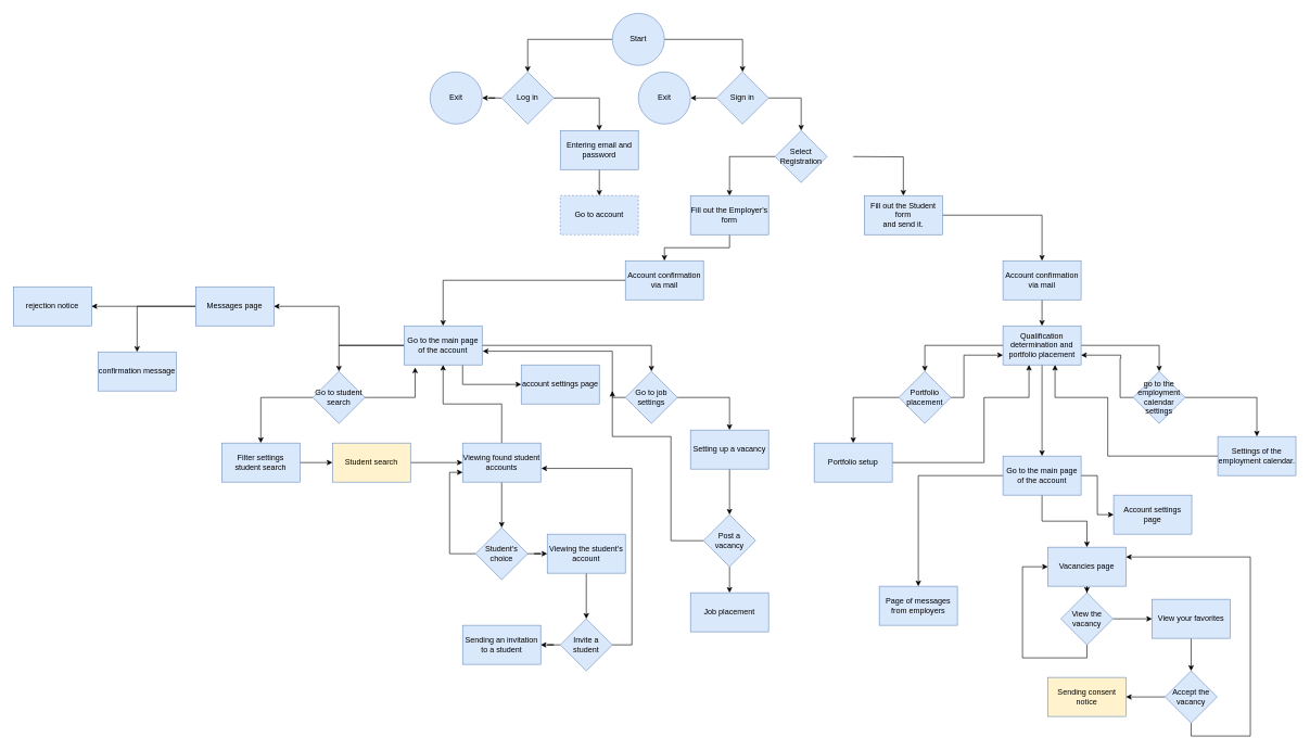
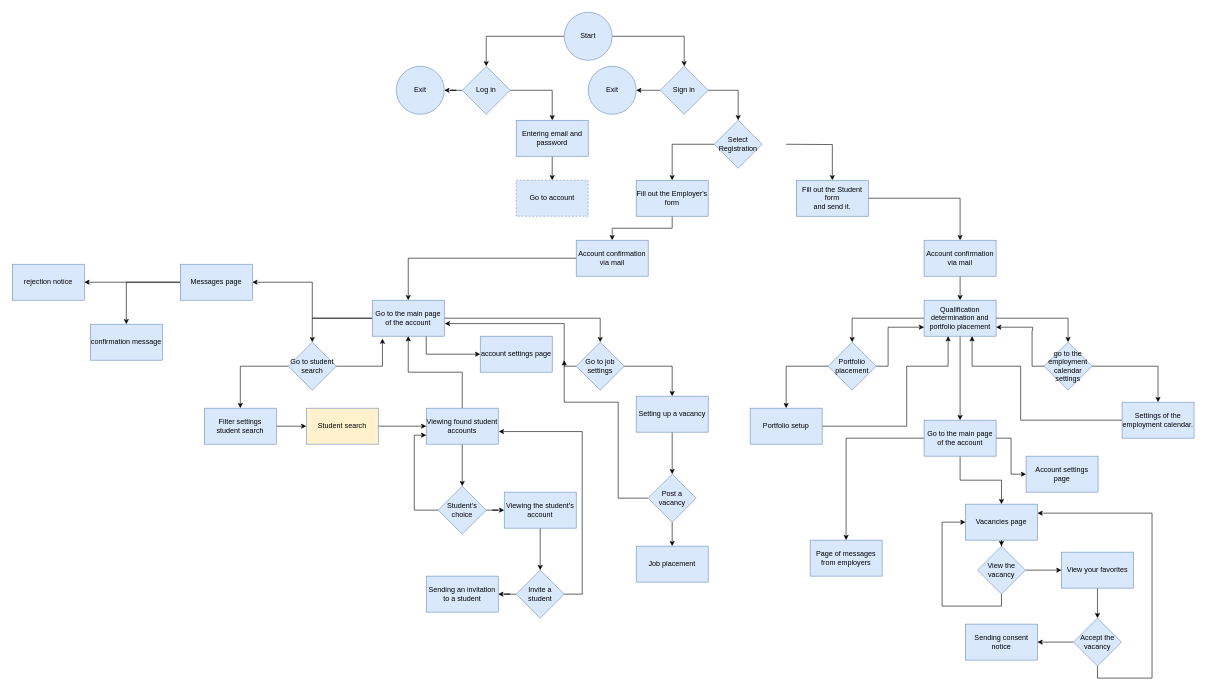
  <mxCell id="0" />
  <mxCell id="1" parent="0" />
  <mxCell id="2" value="" style="edgeStyle=orthogonalEdgeStyle;rounded=0;orthogonalLoop=1;jettySize=auto;html=1;" parent="1" source="4" target="7" edge="1"><mxGeometry relative="1" as="geometry" /></mxCell>
  <mxCell id="3" value="" style="edgeStyle=orthogonalEdgeStyle;rounded=0;orthogonalLoop=1;jettySize=auto;html=1;" parent="1" source="4" target="10" edge="1"><mxGeometry relative="1" as="geometry" /></mxCell>
  <mxCell id="4" value="Start" style="ellipse;whiteSpace=wrap;html=1;aspect=fixed;fillColor=#dae8fc;strokeColor=#6c8ebf;" parent="1" vertex="1"><mxGeometry x="940" width="80" height="80" as="geometry" y="20" /></mxCell>
  <mxCell id="5" value="" style="edgeStyle=orthogonalEdgeStyle;rounded=0;orthogonalLoop=1;jettySize=auto;html=1;" parent="1" source="7" target="11" edge="1"><mxGeometry relative="1" as="geometry" /></mxCell>
  <mxCell id="6" value="" style="edgeStyle=orthogonalEdgeStyle;rounded=0;orthogonalLoop=1;jettySize=auto;html=1;" parent="1" source="7" target="14" edge="1"><mxGeometry relative="1" as="geometry" /></mxCell>
  <mxCell id="7" value="Sign in" style="rhombus;whiteSpace=wrap;html=1;fillColor=#dae8fc;strokeColor=#6c8ebf;" parent="1" vertex="1"><mxGeometry x="1100" y="110" width="80" height="80" as="geometry" /></mxCell>
  <mxCell id="8" value="" style="edgeStyle=orthogonalEdgeStyle;rounded=0;orthogonalLoop=1;jettySize=auto;html=1;" parent="1" source="10" target="52" edge="1"><mxGeometry relative="1" as="geometry" /></mxCell>
  <mxCell id="9" value="" style="edgeStyle=orthogonalEdgeStyle;rounded=0;orthogonalLoop=1;jettySize=auto;html=1;" parent="1" source="10" target="54" edge="1"><mxGeometry relative="1" as="geometry" /></mxCell>
  <mxCell id="10" value="Log in" style="rhombus;whiteSpace=wrap;html=1;fillColor=#dae8fc;strokeColor=#6c8ebf;" parent="1" vertex="1"><mxGeometry x="770" y="110" width="80" height="80" as="geometry" /></mxCell>
  <mxCell id="11" value="Exit" style="ellipse;whiteSpace=wrap;html=1;fillColor=#dae8fc;strokeColor=#6c8ebf;" parent="1" vertex="1"><mxGeometry x="980" y="110" width="80" height="80" as="geometry" /></mxCell>
  <mxCell id="12" value="" style="edgeStyle=orthogonalEdgeStyle;rounded=0;orthogonalLoop=1;jettySize=auto;html=1;" parent="1" source="14" target="16" edge="1"><mxGeometry relative="1" as="geometry" /></mxCell>
  <mxCell id="13" value="" style="edgeStyle=orthogonalEdgeStyle;rounded=0;orthogonalLoop=1;jettySize=auto;html=1;" parent="1" target="18" edge="1"><mxGeometry relative="1" as="geometry"><mxPoint x="1310" y="240" as="sourcePoint" /></mxGeometry></mxCell>
  <mxCell id="14" value="Select Registration" style="rhombus;whiteSpace=wrap;html=1;fillColor=#dae8fc;strokeColor=#6c8ebf;" parent="1" vertex="1"><mxGeometry x="1190" y="200" width="80" height="80" as="geometry" /></mxCell>
  <mxCell id="15" value="" style="edgeStyle=orthogonalEdgeStyle;rounded=0;orthogonalLoop=1;jettySize=auto;html=1;" parent="1" source="16" target="57" edge="1"><mxGeometry relative="1" as="geometry" /></mxCell>
  <mxCell id="16" value="Fill out the Employer's form" style="whiteSpace=wrap;html=1;fillColor=#dae8fc;strokeColor=#6c8ebf;" parent="1" vertex="1"><mxGeometry x="1060" y="300" width="120" height="60" as="geometry" /></mxCell>
  <mxCell id="17" value="" style="edgeStyle=orthogonalEdgeStyle;rounded=0;orthogonalLoop=1;jettySize=auto;html=1;" parent="1" source="18" target="20" edge="1"><mxGeometry relative="1" as="geometry" /></mxCell>
  <mxCell id="18" value="&lt;div&gt;Fill out the Student form&lt;/div&gt;&lt;div&gt;and send it.&lt;/div&gt;" style="whiteSpace=wrap;html=1;fillColor=#dae8fc;strokeColor=#6c8ebf;" parent="1" vertex="1"><mxGeometry x="1327" y="300" width="120" height="60" as="geometry" /></mxCell>
  <mxCell id="19" value="" style="edgeStyle=orthogonalEdgeStyle;rounded=0;orthogonalLoop=1;jettySize=auto;html=1;" parent="1" source="20" target="24" edge="1"><mxGeometry relative="1" as="geometry" /></mxCell>
  <mxCell id="20" value="Account confirmation via mail" style="whiteSpace=wrap;html=1;fillColor=#dae8fc;strokeColor=#6c8ebf;" parent="1" vertex="1"><mxGeometry x="1540" y="400" width="120" height="60" as="geometry" /></mxCell>
  <mxCell id="21" value="" style="edgeStyle=orthogonalEdgeStyle;rounded=0;orthogonalLoop=1;jettySize=auto;html=1;" parent="1" source="24" target="27" edge="1"><mxGeometry relative="1" as="geometry" /></mxCell>
  <mxCell id="22" value="" style="edgeStyle=orthogonalEdgeStyle;rounded=0;orthogonalLoop=1;jettySize=auto;html=1;" parent="1" source="24" target="30" edge="1"><mxGeometry relative="1" as="geometry" /></mxCell>
  <mxCell id="23" value="" style="edgeStyle=orthogonalEdgeStyle;rounded=0;orthogonalLoop=1;jettySize=auto;html=1;" parent="1" source="24" target="36" edge="1"><mxGeometry relative="1" as="geometry" /></mxCell>
  <mxCell id="24" value="Qualification determination and portfolio placement" style="whiteSpace=wrap;html=1;fillColor=#dae8fc;strokeColor=#6c8ebf;" parent="1" vertex="1"><mxGeometry x="1540" y="500" width="120" height="60" as="geometry" /></mxCell>
  <mxCell id="25" value="" style="edgeStyle=orthogonalEdgeStyle;rounded=0;orthogonalLoop=1;jettySize=auto;html=1;" parent="1" source="27" target="38" edge="1"><mxGeometry relative="1" as="geometry" /></mxCell>
  <mxCell id="26" style="edgeStyle=orthogonalEdgeStyle;rounded=0;orthogonalLoop=1;jettySize=auto;html=1;entryX=0;entryY=0.75;entryDx=0;entryDy=0;" parent="1" source="27" target="24" edge="1"><mxGeometry relative="1" as="geometry"><mxPoint x="1470" y="550" as="targetPoint" /><Array as="points"><mxPoint x="1480" y="610" /><mxPoint x="1480" y="545" /></Array></mxGeometry></mxCell>
  <mxCell id="27" value="Portfolio placement" style="rhombus;whiteSpace=wrap;html=1;fillColor=#dae8fc;strokeColor=#6c8ebf;" parent="1" vertex="1"><mxGeometry x="1380" y="570" width="80" height="80" as="geometry" /></mxCell>
  <mxCell id="28" value="" style="edgeStyle=orthogonalEdgeStyle;rounded=0;orthogonalLoop=1;jettySize=auto;html=1;" parent="1" source="30" target="32" edge="1"><mxGeometry relative="1" as="geometry" /></mxCell>
  <mxCell id="29" style="edgeStyle=orthogonalEdgeStyle;rounded=0;orthogonalLoop=1;jettySize=auto;html=1;exitX=0;exitY=0.5;exitDx=0;exitDy=0;entryX=1;entryY=0.75;entryDx=0;entryDy=0;" parent="1" source="30" target="24" edge="1"><mxGeometry relative="1" as="geometry"><mxPoint x="1720" y="540" as="targetPoint" /><Array as="points"><mxPoint x="1720" y="610" /><mxPoint x="1720" y="550" /><mxPoint x="1721" y="550" /><mxPoint x="1721" y="545" /></Array></mxGeometry></mxCell>
  <mxCell id="30" value="go to the employment calendar settings" style="rhombus;whiteSpace=wrap;html=1;fillColor=#dae8fc;strokeColor=#6c8ebf;" parent="1" vertex="1"><mxGeometry x="1740" y="570" width="80" height="80" as="geometry" /></mxCell>
  <mxCell id="31" style="edgeStyle=orthogonalEdgeStyle;rounded=0;orthogonalLoop=1;jettySize=auto;html=1;" parent="1" source="32" target="24" edge="1"><mxGeometry relative="1" as="geometry"><mxPoint x="1620" y="565" as="targetPoint" /><Array as="points"><mxPoint x="1701" y="700" /><mxPoint x="1701" y="610" /><mxPoint x="1620" y="610" /></Array></mxGeometry></mxCell>
  <mxCell id="32" value="Settings of the employment calendar." style="whiteSpace=wrap;html=1;fillColor=#dae8fc;strokeColor=#6c8ebf;" parent="1" vertex="1"><mxGeometry x="1870" y="670" width="120" height="60" as="geometry" /></mxCell>
  <mxCell id="33" value="" style="edgeStyle=orthogonalEdgeStyle;rounded=0;orthogonalLoop=1;jettySize=auto;html=1;" parent="1" source="36" target="39" edge="1"><mxGeometry relative="1" as="geometry" /></mxCell>
  <mxCell id="34" value="" style="edgeStyle=orthogonalEdgeStyle;rounded=0;orthogonalLoop=1;jettySize=auto;html=1;" parent="1" source="36" target="41" edge="1"><mxGeometry relative="1" as="geometry" /></mxCell>
  <mxCell id="35" value="" style="edgeStyle=orthogonalEdgeStyle;rounded=0;orthogonalLoop=1;jettySize=auto;html=1;" parent="1" source="36" target="42" edge="1"><mxGeometry relative="1" as="geometry" /></mxCell>
  <mxCell id="36" value="Go to the main page of the account" style="whiteSpace=wrap;html=1;fillColor=#dae8fc;strokeColor=#6c8ebf;" parent="1" vertex="1"><mxGeometry x="1540" y="700" width="120" height="60" as="geometry" /></mxCell>
  <mxCell id="37" style="edgeStyle=orthogonalEdgeStyle;rounded=0;orthogonalLoop=1;jettySize=auto;html=1;exitX=1;exitY=0.5;exitDx=0;exitDy=0;" parent="1" source="38" edge="1"><mxGeometry relative="1" as="geometry"><mxPoint x="1580" y="560" as="targetPoint" /><Array as="points"><mxPoint x="1511" y="710" /><mxPoint x="1511" y="610" /><mxPoint x="1580" y="610" /></Array></mxGeometry></mxCell>
  <mxCell id="38" value="Portfolio setup" style="whiteSpace=wrap;html=1;fillColor=#dae8fc;strokeColor=#6c8ebf;" parent="1" vertex="1"><mxGeometry x="1250" y="680" width="120" height="60" as="geometry" /></mxCell>
  <mxCell id="39" value="Account settings page" style="whiteSpace=wrap;html=1;fillColor=#dae8fc;strokeColor=#6c8ebf;" parent="1" vertex="1"><mxGeometry x="1710" y="760" width="120" height="60" as="geometry" /></mxCell>
  <mxCell id="40" value="" style="edgeStyle=orthogonalEdgeStyle;rounded=0;orthogonalLoop=1;jettySize=auto;html=1;" parent="1" source="41" target="45" edge="1"><mxGeometry relative="1" as="geometry" /></mxCell>
  <mxCell id="41" value="Vacancies page" style="whiteSpace=wrap;html=1;fillColor=#dae8fc;strokeColor=#6c8ebf;" parent="1" vertex="1"><mxGeometry x="1609" y="840" width="120" height="60" as="geometry" /></mxCell>
  <mxCell id="42" value="Page of messages from employers" style="whiteSpace=wrap;html=1;fillColor=#dae8fc;strokeColor=#6c8ebf;" parent="1" vertex="1"><mxGeometry x="1350" y="900" width="120" height="60" as="geometry" /></mxCell>
  <mxCell id="43" value="" style="edgeStyle=orthogonalEdgeStyle;rounded=0;orthogonalLoop=1;jettySize=auto;html=1;" parent="1" source="45" target="47" edge="1"><mxGeometry relative="1" as="geometry" /></mxCell>
  <mxCell id="44" style="edgeStyle=orthogonalEdgeStyle;rounded=0;orthogonalLoop=1;jettySize=auto;html=1;entryX=0;entryY=0.5;entryDx=0;entryDy=0;" parent="1" source="45" target="41" edge="1"><mxGeometry relative="1" as="geometry"><mxPoint x="1569" y="870" as="targetPoint" /><Array as="points"><mxPoint x="1570" y="1010" /><mxPoint x="1570" y="870" /></Array></mxGeometry></mxCell>
  <mxCell id="45" value="View the vacancy" style="rhombus;whiteSpace=wrap;html=1;fillColor=#dae8fc;strokeColor=#6c8ebf;" parent="1" vertex="1"><mxGeometry x="1629" y="910" width="80" height="80" as="geometry" /></mxCell>
  <mxCell id="46" value="" style="edgeStyle=orthogonalEdgeStyle;rounded=0;orthogonalLoop=1;jettySize=auto;html=1;" parent="1" source="47" target="50" edge="1"><mxGeometry relative="1" as="geometry" /></mxCell>
  <mxCell id="47" value="View your favorites" style="whiteSpace=wrap;html=1;fillColor=#dae8fc;strokeColor=#6c8ebf;" parent="1" vertex="1"><mxGeometry x="1769" y="920" width="120" height="60" as="geometry" /></mxCell>
  <mxCell id="48" value="" style="edgeStyle=orthogonalEdgeStyle;rounded=0;orthogonalLoop=1;jettySize=auto;html=1;" parent="1" source="50" target="51" edge="1"><mxGeometry relative="1" as="geometry" /></mxCell>
  <mxCell id="49" style="edgeStyle=orthogonalEdgeStyle;rounded=0;orthogonalLoop=1;jettySize=auto;html=1;entryX=1;entryY=0.25;entryDx=0;entryDy=0;" parent="1" source="50" target="41" edge="1"><mxGeometry relative="1" as="geometry"><mxPoint x="1919" y="860" as="targetPoint" /><Array as="points"><mxPoint x="1829" y="1130" /><mxPoint x="1920" y="1130" /><mxPoint x="1920" y="855" /></Array></mxGeometry></mxCell>
  <mxCell id="50" value="Accept the vacancy" style="rhombus;whiteSpace=wrap;html=1;fillColor=#dae8fc;strokeColor=#6c8ebf;" parent="1" vertex="1"><mxGeometry x="1789" y="1030" width="80" height="80" as="geometry" /></mxCell>
- <mxCell id="51" value="Sending consent notice" style="whiteSpace=wrap;html=1;fillColor=#fff2cc;strokeColor=#6c8ebf;" parent="1" vertex="1"><mxGeometry x="1609" y="1040" width="120" height="60" as="geometry" /></mxCell>
+ <mxCell id="51" value="Sending consent notice" style="whiteSpace=wrap;html=1;fillColor=#dae8fc;strokeColor=#6c8ebf;" parent="1" vertex="1"><mxGeometry x="1609" y="1040" width="120" height="60" as="geometry" /></mxCell>
  <mxCell id="52" value="Exit" style="ellipse;whiteSpace=wrap;html=1;fillColor=#dae8fc;strokeColor=#6c8ebf;" parent="1" vertex="1"><mxGeometry x="660" y="110" width="80" height="80" as="geometry" /></mxCell>
  <mxCell id="53" value="" style="edgeStyle=orthogonalEdgeStyle;rounded=0;orthogonalLoop=1;jettySize=auto;html=1;" parent="1" source="54" target="55" edge="1"><mxGeometry relative="1" as="geometry" /></mxCell>
  <mxCell id="54" value="Entering email and password" style="whiteSpace=wrap;html=1;fillColor=#dae8fc;strokeColor=#6c8ebf;" parent="1" vertex="1"><mxGeometry x="860" y="200" width="120" height="60" as="geometry" /></mxCell>
  <mxCell id="55" value="Go to account" style="whiteSpace=wrap;html=1;fillColor=#dae8fc;strokeColor=#6c8ebf;dashed=1;" parent="1" vertex="1"><mxGeometry x="860" y="300" width="120" height="60" as="geometry" /></mxCell>
  <mxCell id="56" value="" style="edgeStyle=orthogonalEdgeStyle;rounded=0;orthogonalLoop=1;jettySize=auto;html=1;" parent="1" source="57" target="62" edge="1"><mxGeometry relative="1" as="geometry" /></mxCell>
  <mxCell id="57" value="Account confirmation via mail" style="whiteSpace=wrap;html=1;fillColor=#dae8fc;strokeColor=#6c8ebf;" parent="1" vertex="1"><mxGeometry x="960" y="400" width="120" height="60" as="geometry" /></mxCell>
  <mxCell id="58" value="" style="edgeStyle=orthogonalEdgeStyle;rounded=0;orthogonalLoop=1;jettySize=auto;html=1;" parent="1" source="62" target="64" edge="1"><mxGeometry relative="1" as="geometry" /></mxCell>
  <mxCell id="59" value="" style="edgeStyle=orthogonalEdgeStyle;rounded=0;orthogonalLoop=1;jettySize=auto;html=1;" parent="1" source="62" target="68" edge="1"><mxGeometry relative="1" as="geometry" /></mxCell>
  <mxCell id="60" value="" style="edgeStyle=orthogonalEdgeStyle;rounded=0;orthogonalLoop=1;jettySize=auto;html=1;exitX=0.75;exitY=1;exitDx=0;exitDy=0;" parent="1" source="62" target="78" edge="1"><mxGeometry relative="1" as="geometry" /></mxCell>
  <mxCell id="61" value="" style="edgeStyle=orthogonalEdgeStyle;rounded=0;orthogonalLoop=1;jettySize=auto;html=1;" parent="1" source="62" target="80" edge="1"><mxGeometry relative="1" as="geometry"><Array as="points"><mxPoint x="1000" y="530" /></Array></mxGeometry></mxCell>
  <mxCell id="62" value="Go to the main page of the account" style="whiteSpace=wrap;html=1;fillColor=#dae8fc;strokeColor=#6c8ebf;" parent="1" vertex="1"><mxGeometry x="620" y="500" width="120" height="60" as="geometry" /></mxCell>
  <mxCell id="63" value="" style="edgeStyle=orthogonalEdgeStyle;rounded=0;orthogonalLoop=1;jettySize=auto;html=1;" parent="1" source="64" target="72" edge="1"><mxGeometry relative="1" as="geometry" /></mxCell>
  <mxCell id="64" value="Go to student search" style="rhombus;whiteSpace=wrap;html=1;fillColor=#dae8fc;strokeColor=#6c8ebf;" parent="1" vertex="1"><mxGeometry x="480" y="570" width="80" height="80" as="geometry" /></mxCell>
  <mxCell id="65" style="edgeStyle=orthogonalEdgeStyle;rounded=0;orthogonalLoop=1;jettySize=auto;html=1;entryX=0.142;entryY=1.067;entryDx=0;entryDy=0;entryPerimeter=0;" parent="1" source="64" target="62" edge="1"><mxGeometry relative="1" as="geometry" /></mxCell>
  <mxCell id="66" value="" style="edgeStyle=orthogonalEdgeStyle;rounded=0;orthogonalLoop=1;jettySize=auto;html=1;" parent="1" source="68" target="69" edge="1"><mxGeometry relative="1" as="geometry" /></mxCell>
  <mxCell id="67" value="" style="edgeStyle=orthogonalEdgeStyle;rounded=0;orthogonalLoop=1;jettySize=auto;html=1;" parent="1" source="68" target="70" edge="1"><mxGeometry relative="1" as="geometry" /></mxCell>
  <mxCell id="68" value="Messages page" style="whiteSpace=wrap;html=1;fillColor=#dae8fc;strokeColor=#6c8ebf;" parent="1" vertex="1"><mxGeometry x="300" y="440" width="120" height="60" as="geometry" /></mxCell>
  <mxCell id="69" value="confirmation message" style="whiteSpace=wrap;html=1;fillColor=#dae8fc;strokeColor=#6c8ebf;" parent="1" vertex="1"><mxGeometry x="150" y="540" width="120" height="60" as="geometry" /></mxCell>
  <mxCell id="70" value="rejection notice" style="whiteSpace=wrap;html=1;fillColor=#dae8fc;strokeColor=#6c8ebf;" parent="1" vertex="1"><mxGeometry x="20" y="440" width="120" height="60" as="geometry" /></mxCell>
  <mxCell id="71" value="" style="edgeStyle=orthogonalEdgeStyle;rounded=0;orthogonalLoop=1;jettySize=auto;html=1;" parent="1" source="72" target="74" edge="1"><mxGeometry relative="1" as="geometry" /></mxCell>
  <mxCell id="72" value="&lt;div&gt;Filter settings&lt;/div&gt;&lt;div&gt;student search&lt;/div&gt;" style="whiteSpace=wrap;html=1;fillColor=#dae8fc;strokeColor=#6c8ebf;" parent="1" vertex="1"><mxGeometry x="340" y="680" width="120" height="60" as="geometry" /></mxCell>
  <mxCell id="73" value="" style="edgeStyle=orthogonalEdgeStyle;rounded=0;orthogonalLoop=1;jettySize=auto;html=1;" parent="1" source="74" target="77" edge="1"><mxGeometry relative="1" as="geometry" /></mxCell>
  <mxCell id="74" value="Student search" style="whiteSpace=wrap;html=1;fillColor=#fff2cc;strokeColor=#6c8ebf;" parent="1" vertex="1"><mxGeometry x="510" y="680" width="120" height="60" as="geometry" /></mxCell>
  <mxCell id="75" style="edgeStyle=orthogonalEdgeStyle;rounded=0;orthogonalLoop=1;jettySize=auto;html=1;entryX=0.5;entryY=1;entryDx=0;entryDy=0;" parent="1" source="77" target="62" edge="1"><mxGeometry relative="1" as="geometry" /></mxCell>
  <mxCell id="76" value="" style="edgeStyle=orthogonalEdgeStyle;rounded=0;orthogonalLoop=1;jettySize=auto;html=1;" parent="1" source="77" target="84" edge="1"><mxGeometry relative="1" as="geometry" /></mxCell>
  <mxCell id="77" value="Viewing found student accounts" style="whiteSpace=wrap;html=1;fillColor=#dae8fc;strokeColor=#6c8ebf;" parent="1" vertex="1"><mxGeometry x="710" y="680" width="120" height="60" as="geometry" /></mxCell>
  <mxCell id="78" value="account settings page" style="whiteSpace=wrap;html=1;fillColor=#dae8fc;strokeColor=#6c8ebf;" parent="1" vertex="1"><mxGeometry x="800" y="560" width="120" height="60" as="geometry" /></mxCell>
  <mxCell id="79" value="" style="edgeStyle=orthogonalEdgeStyle;rounded=0;orthogonalLoop=1;jettySize=auto;html=1;" parent="1" source="80" target="92" edge="1"><mxGeometry relative="1" as="geometry" /></mxCell>
  <mxCell id="80" value="Go to job settings" style="rhombus;whiteSpace=wrap;html=1;fillColor=#dae8fc;strokeColor=#6c8ebf;" parent="1" vertex="1"><mxGeometry x="960" y="570" width="80" height="80" as="geometry" /></mxCell>
  <mxCell id="81" style="edgeStyle=orthogonalEdgeStyle;rounded=0;orthogonalLoop=1;jettySize=auto;html=1;exitX=0;exitY=0.5;exitDx=0;exitDy=0;entryX=1.008;entryY=0.65;entryDx=0;entryDy=0;entryPerimeter=0;" parent="1" source="80" target="62" edge="1"><mxGeometry relative="1" as="geometry"><Array as="points"><mxPoint x="940" y="610" /><mxPoint x="940" y="539" /></Array></mxGeometry></mxCell>
  <mxCell id="82" style="edgeStyle=orthogonalEdgeStyle;rounded=0;orthogonalLoop=1;jettySize=auto;html=1;entryX=0;entryY=0.75;entryDx=0;entryDy=0;" parent="1" source="84" target="77" edge="1"><mxGeometry relative="1" as="geometry"><mxPoint x="700" y="730" as="targetPoint" /><Array as="points"><mxPoint x="690" y="850" /><mxPoint x="690" y="725" /></Array></mxGeometry></mxCell>
  <mxCell id="83" value="" style="edgeStyle=orthogonalEdgeStyle;rounded=0;orthogonalLoop=1;jettySize=auto;html=1;" parent="1" source="84" target="86" edge="1"><mxGeometry relative="1" as="geometry" /></mxCell>
  <mxCell id="84" value="Student's choice" style="rhombus;whiteSpace=wrap;html=1;fillColor=#dae8fc;strokeColor=#6c8ebf;" parent="1" vertex="1"><mxGeometry x="730" y="810" width="80" height="80" as="geometry" /></mxCell>
  <mxCell id="85" value="" style="edgeStyle=orthogonalEdgeStyle;rounded=0;orthogonalLoop=1;jettySize=auto;html=1;" parent="1" source="86" target="88" edge="1"><mxGeometry relative="1" as="geometry" /></mxCell>
  <mxCell id="86" value="Viewing the student's account" style="whiteSpace=wrap;html=1;fillColor=#dae8fc;strokeColor=#6c8ebf;" parent="1" vertex="1"><mxGeometry x="840" y="820" width="120" height="60" as="geometry" /></mxCell>
  <mxCell id="87" value="" style="edgeStyle=orthogonalEdgeStyle;rounded=0;orthogonalLoop=1;jettySize=auto;html=1;" parent="1" source="88" target="90" edge="1"><mxGeometry relative="1" as="geometry" /></mxCell>
  <mxCell id="88" value="Invite a student" style="rhombus;whiteSpace=wrap;html=1;fillColor=#dae8fc;strokeColor=#6c8ebf;" parent="1" vertex="1"><mxGeometry x="860" y="950" width="80" height="80" as="geometry" /></mxCell>
  <mxCell id="89" style="edgeStyle=orthogonalEdgeStyle;rounded=0;orthogonalLoop=1;jettySize=auto;html=1;entryX=1.008;entryY=0.65;entryDx=0;entryDy=0;entryPerimeter=0;" parent="1" source="88" target="77" edge="1"><mxGeometry relative="1" as="geometry"><Array as="points"><mxPoint x="970" y="990" /><mxPoint x="970" y="719" /></Array></mxGeometry></mxCell>
  <mxCell id="90" value="Sending an invitation to a student" style="whiteSpace=wrap;html=1;fillColor=#dae8fc;strokeColor=#6c8ebf;" parent="1" vertex="1"><mxGeometry x="710" y="960" width="120" height="60" as="geometry" /></mxCell>
  <mxCell id="91" value="" style="edgeStyle=orthogonalEdgeStyle;rounded=0;orthogonalLoop=1;jettySize=auto;html=1;" parent="1" source="92" target="95" edge="1"><mxGeometry relative="1" as="geometry" /></mxCell>
  <mxCell id="92" value="Setting up a vacancy" style="whiteSpace=wrap;html=1;fillColor=#dae8fc;strokeColor=#6c8ebf;" parent="1" vertex="1"><mxGeometry x="1060" y="660" width="120" height="60" as="geometry" /></mxCell>
  <mxCell id="93" value="" style="edgeStyle=orthogonalEdgeStyle;rounded=0;orthogonalLoop=1;jettySize=auto;html=1;" parent="1" source="95" target="96" edge="1"><mxGeometry relative="1" as="geometry" /></mxCell>
  <mxCell id="94" style="edgeStyle=orthogonalEdgeStyle;rounded=0;orthogonalLoop=1;jettySize=auto;html=1;" parent="1" source="95" edge="1"><mxGeometry relative="1" as="geometry"><mxPoint x="940" y="600" as="targetPoint" /><Array as="points"><mxPoint x="1030" y="830" /><mxPoint x="1030" y="670" /><mxPoint x="940" y="670" /><mxPoint x="940" y="620" /></Array></mxGeometry></mxCell>
  <mxCell id="95" value="Post a vacancy" style="rhombus;whiteSpace=wrap;html=1;fillColor=#dae8fc;strokeColor=#6c8ebf;" parent="1" vertex="1"><mxGeometry x="1080" y="790" width="80" height="80" as="geometry" /></mxCell>
  <mxCell id="96" value="Job placement" style="whiteSpace=wrap;html=1;fillColor=#dae8fc;strokeColor=#6c8ebf;" parent="1" vertex="1"><mxGeometry x="1060" y="910" width="120" height="60" as="geometry" /></mxCell>
